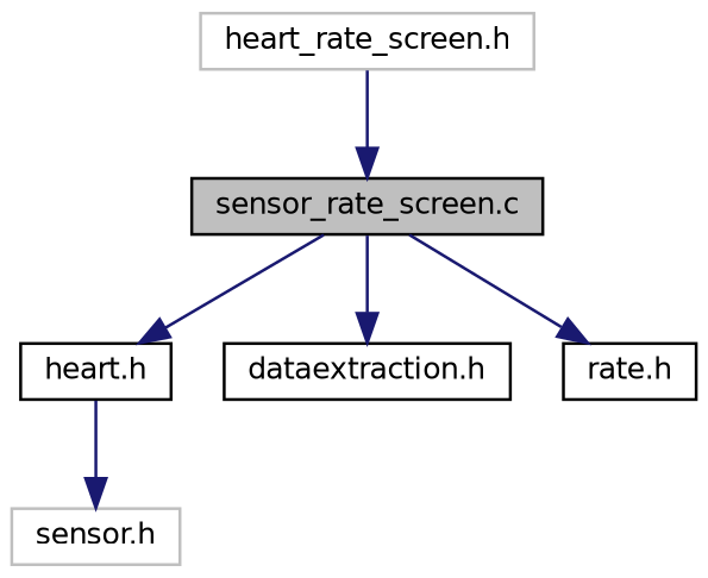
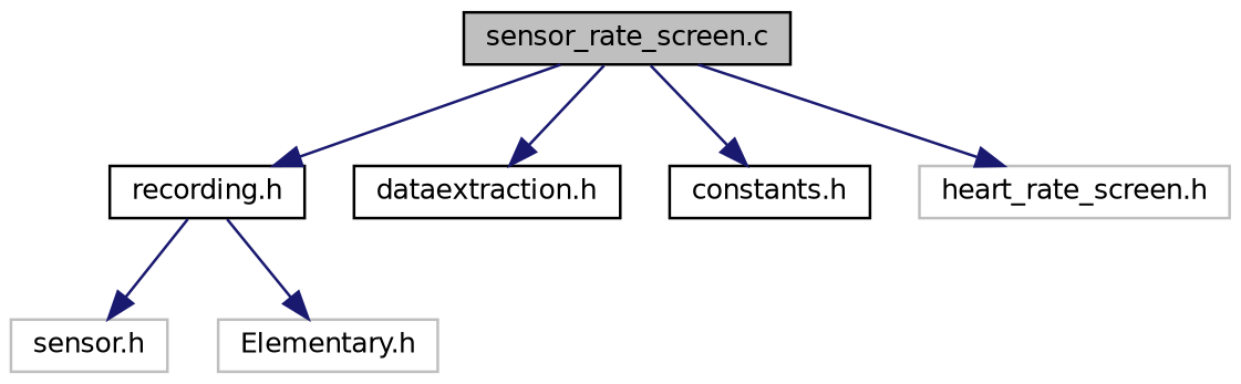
  digraph {
    node [color=black fillcolor=white fontname=Helvetica fontsize=10 shape=record style=filled]
    edge [color=midnightblue fontname=Helvetica fontsize=10 labelfontname=Helvetica labelfontsize=10 style=solid]
    n1 [fillcolor=grey75 fontcolor=black height=0.2 label="sensor_rate_screen.c" width=0.4]
-   n2 [height=0.2 label="heart.h" width=0.4]
+   n2 [height=0.2 label="recording.h" width=0.4]
    n3 [height=0.2 label="dataextraction.h" width=0.4]
-   n4 [height=0.2 label="rate.h" width=0.4]
+   n4 [height=0.2 label="constants.h" width=0.4]
    n5 [color=grey75 height=0.2 label="heart_rate_screen.h" width=0.4]
    n6 [color=grey75 height=0.2 label="sensor.h" width=0.4]
+   n7 [color=grey75 height=0.2 label="Elementary.h" width=0.4]
    n1 -> n2
    n1 -> n3
    n1 -> n4
-   n5 -> n1
+   n1 -> n5
    n2 -> n6
+   n2 -> n7
  }
